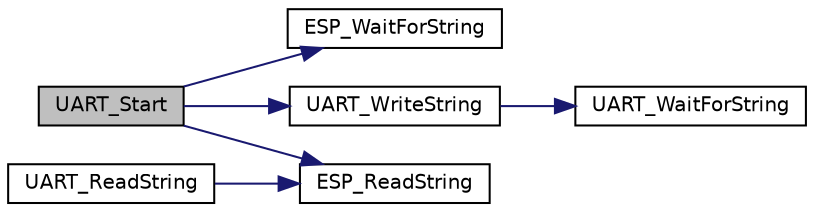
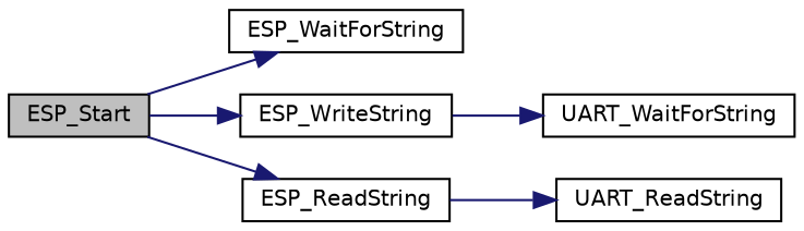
  digraph {
    rankdir=LR
    node [color=black fillcolor=white fontname=Helvetica fontsize=10 shape=record style=filled]
    edge [color=midnightblue fontname=Helvetica fontsize=10 labelfontname=Helvetica labelfontsize=10 style=solid]
-   n1 [fillcolor=grey75 fontcolor=black height=0.2 label=UART_Start width=0.4]
+   n1 [fillcolor=grey75 fontcolor=black height=0.2 label=ESP_Start width=0.4]
    n2 [height=0.2 label=ESP_WaitForString width=0.4]
-   n3 [height=0.2 label=UART_WriteString width=0.4]
+   n3 [height=0.2 label=ESP_WriteString width=0.4]
    n4 [height=0.2 label=ESP_ReadString width=0.4]
    n5 [height=0.2 label=UART_WaitForString width=0.4]
    n6 [height=0.2 label=UART_ReadString width=0.4]
    n1 -> n2
    n1 -> n3
    n1 -> n4
    n3 -> n5
-   n6 -> n4
+   n4 -> n6
  }
